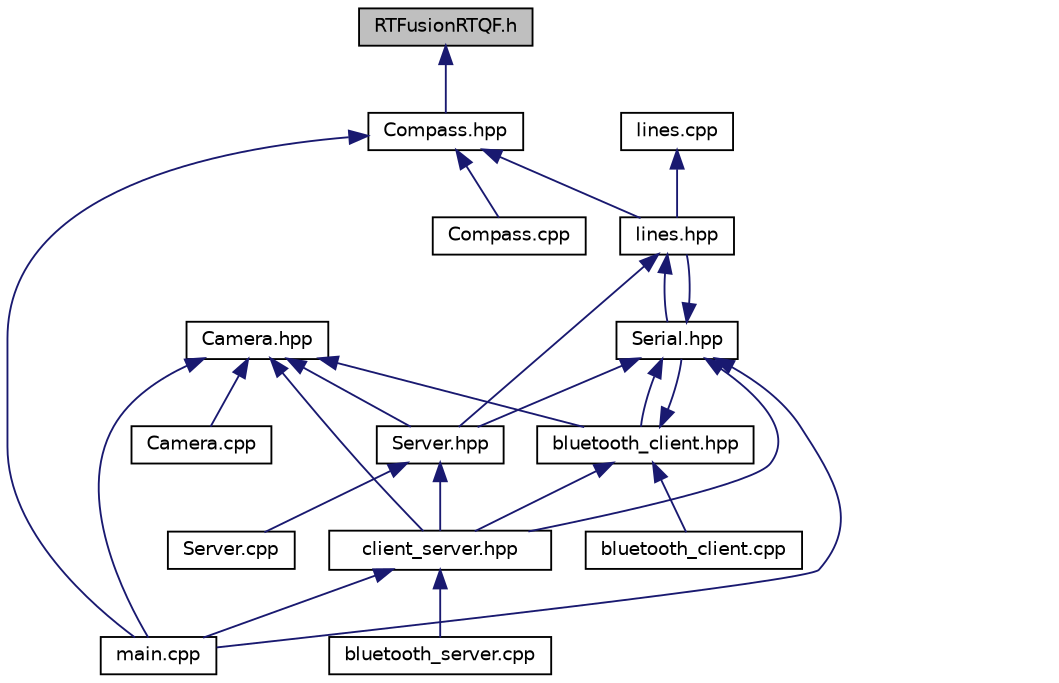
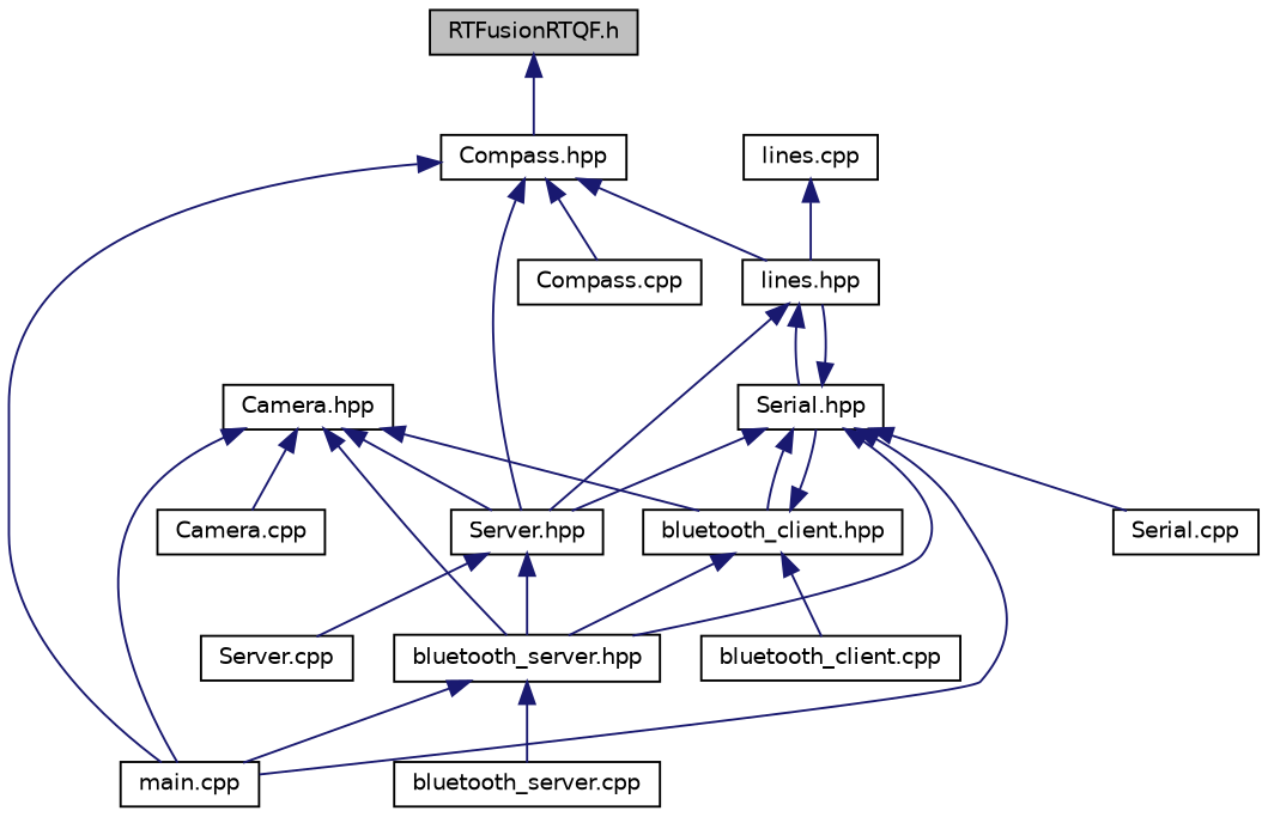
  digraph {
    node [color=black fillcolor=white fontname=Helvetica fontsize=10 shape=record style=filled]
    edge [color=midnightblue dir=back fontname=Helvetica fontsize=10 labelfontname=Helvetica labelfontsize=10 style=solid]
    n1 [fillcolor=grey75 fontcolor=black height=0.2 label="RTFusionRTQF.h" width=0.4]
    n2 [height=0.2 label="Compass.hpp" width=0.4]
    n3 [height=0.2 label="lines.hpp" width=0.4]
    n4 [height=0.2 label="Server.hpp" width=0.4]
    n5 [height=0.2 label="main.cpp" width=0.4]
    n6 [height=0.2 label="Compass.cpp" width=0.4]
    n7 [height=0.2 label="Camera.hpp" width=0.4]
    n8 [height=0.2 label="bluetooth_client.hpp" width=0.4]
-   n9 [height=0.2 label="client_server.hpp" width=0.4]
+   n9 [height=0.2 label="bluetooth_server.hpp" width=0.4]
    n10 [height=0.2 label="Camera.cpp" width=0.4]
    n11 [height=0.2 label="Serial.hpp" width=0.4]
    n12 [height=0.2 label="Server.cpp" width=0.4]
    n13 [height=0.2 label="bluetooth_client.cpp" width=0.4]
    n14 [height=0.2 label="bluetooth_server.cpp" width=0.4]
+   n15 [height=0.2 label="Serial.cpp" width=0.4]
    n16 [height=0.2 label="lines.cpp" width=0.4]
    n1 -> n2
    n2 -> n3
+   n2 -> n4
    n2 -> n5
    n2 -> n6
    n3 -> n4
    n3 -> n11
    n4 -> n9
    n4 -> n12
    n7 -> n4
    n7 -> n5
    n7 -> n8
    n7 -> n9
    n7 -> n10
    n8 -> n9
    n8 -> n11
    n8 -> n13
    n9 -> n5
    n9 -> n14
    n11 -> n3
    n11 -> n4
    n11 -> n5
    n11 -> n8
    n11 -> n9
+   n11 -> n15
    n16 -> n3
  }
